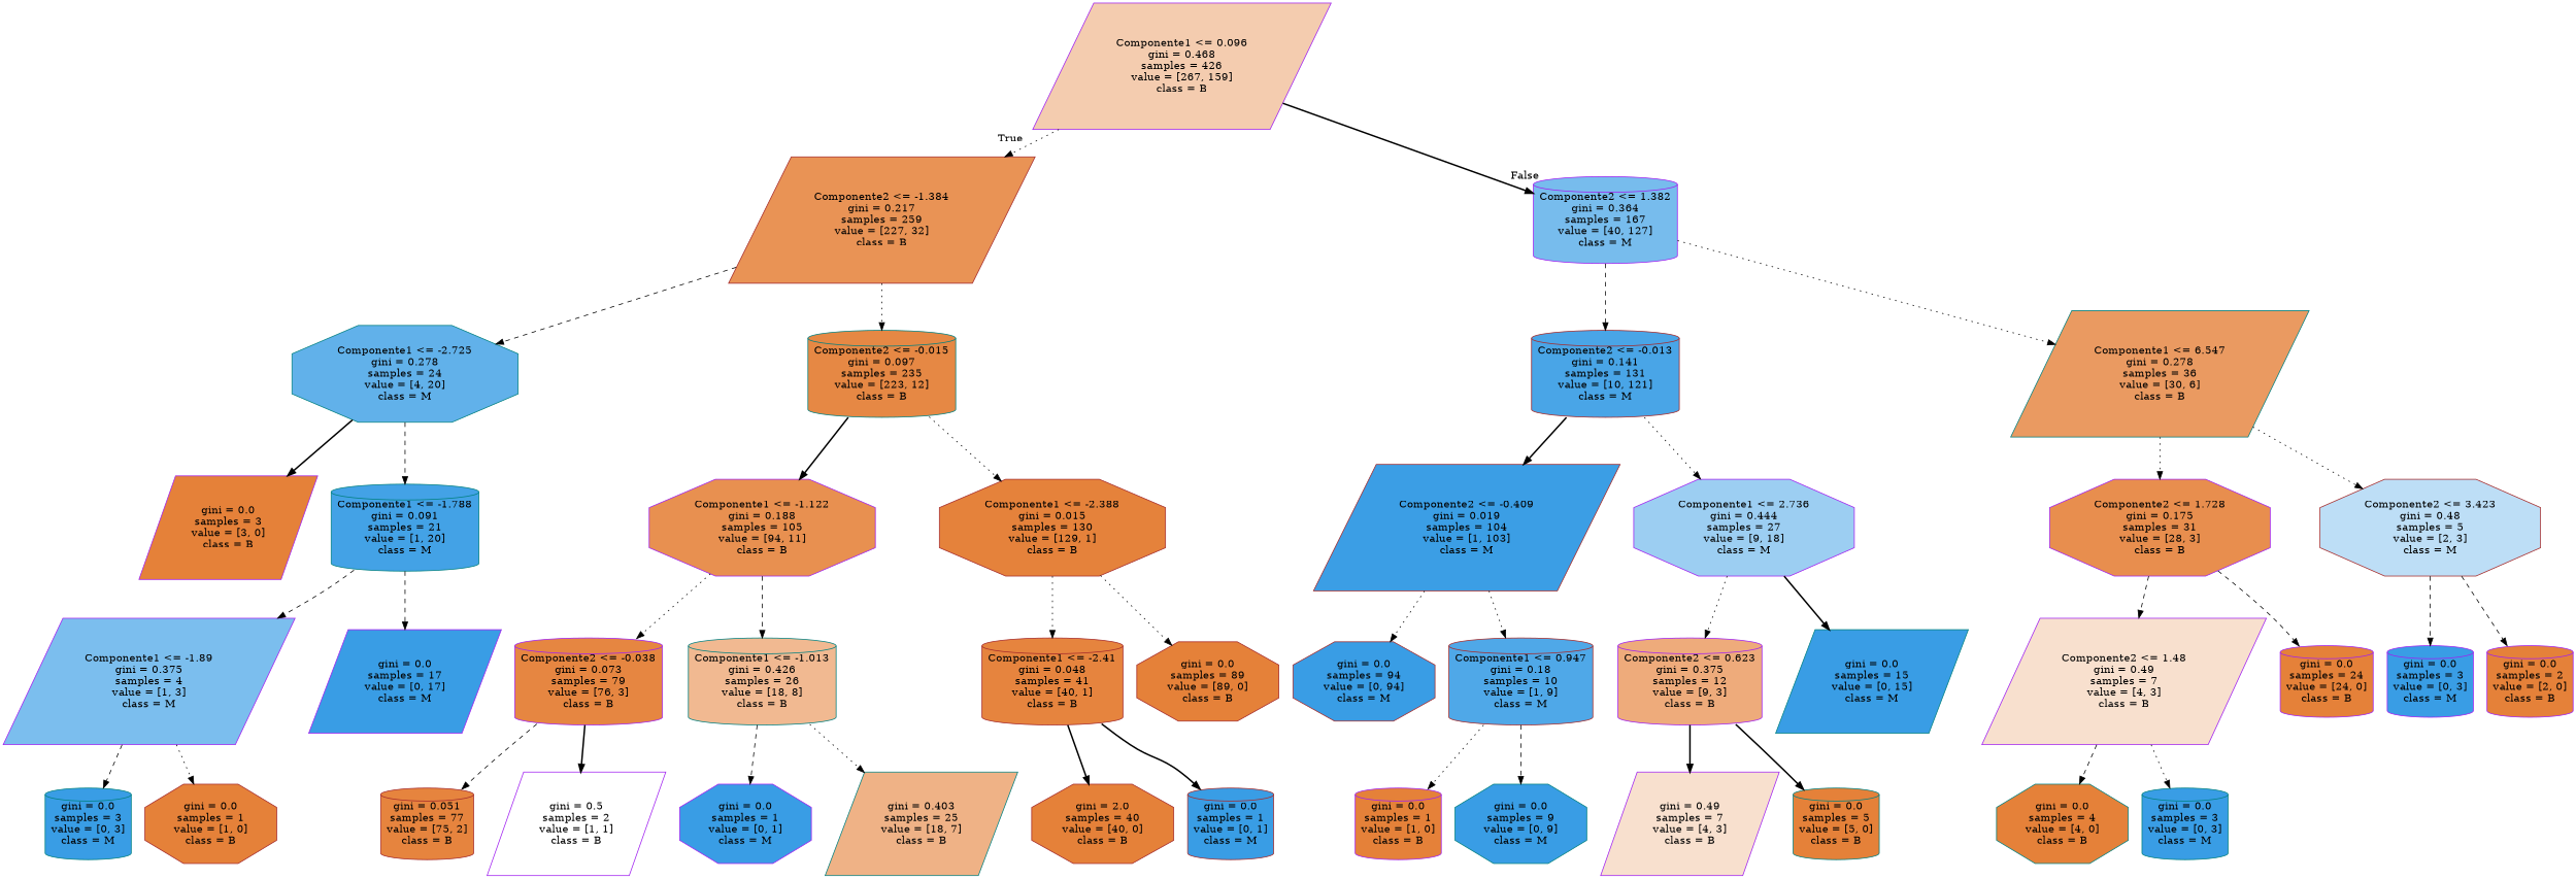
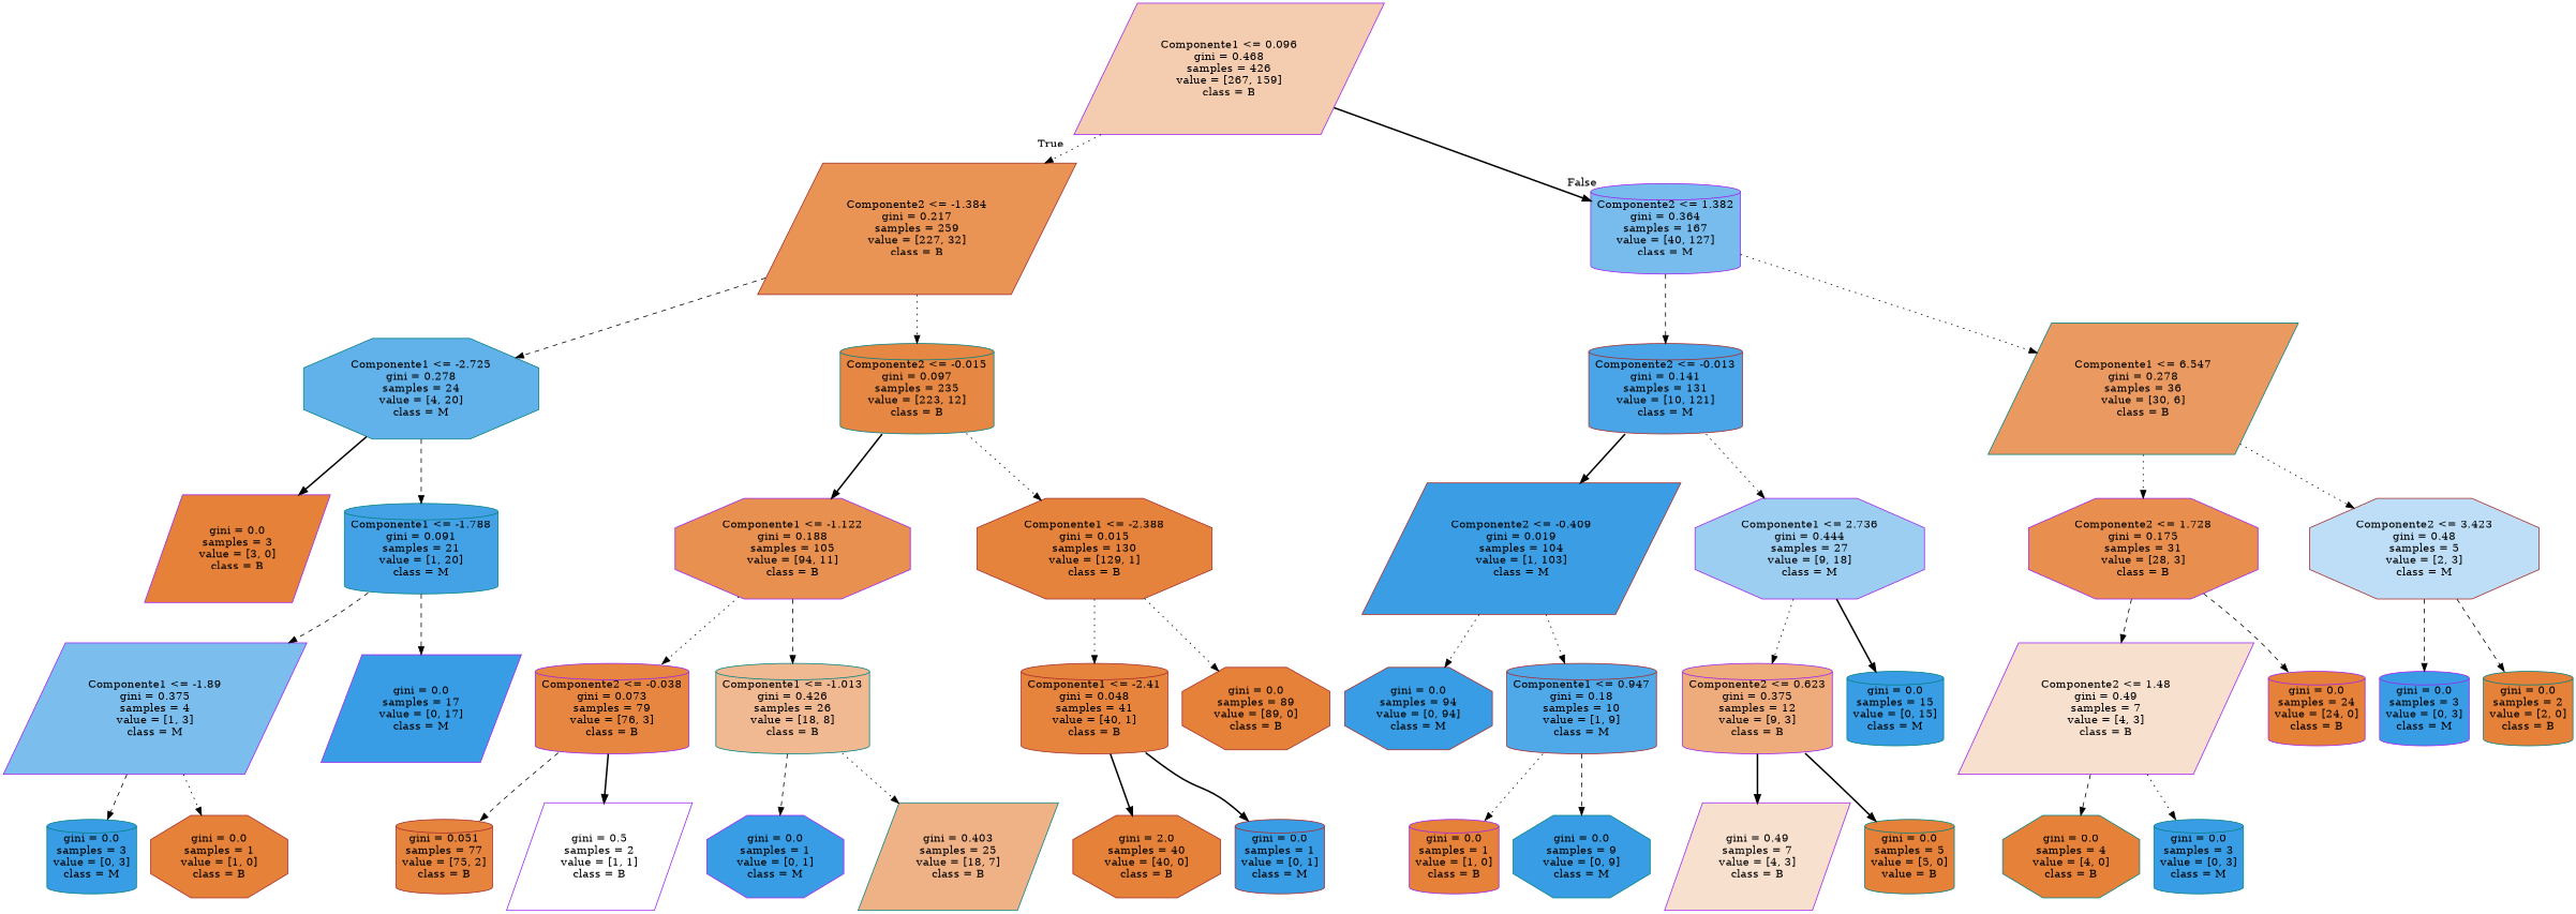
  digraph {
    node [color=purple fillcolor="#e58139" shape=cylinder style=filled]
    edge [style=dotted]
    n1 [fillcolor="#f4ccaf" label="Componente1 <= 0.096\ngini = 0.468\nsamples = 426\nvalue = [267, 159]\nclass = B" shape=parallelogram]
    n2 [color=brown fillcolor="#e99355" label="Componente2 <= -1.384\ngini = 0.217\nsamples = 259\nvalue = [227, 32]\nclass = B" shape=parallelogram]
    n3 [fillcolor="#77bced" label="Componente2 <= 1.382\ngini = 0.364\nsamples = 167\nvalue = [40, 127]\nclass = M"]
    n4 [color=teal fillcolor="#61b1ea" label="Componente1 <= -2.725\ngini = 0.278\nsamples = 24\nvalue = [4, 20]\nclass = M" shape=octagon]
    n5 [color=teal fillcolor="#e68844" label="Componente2 <= -0.015\ngini = 0.097\nsamples = 235\nvalue = [223, 12]\nclass = B"]
    n6 [color=brown fillcolor="#49a5e7" label="Componente2 <= -0.013\ngini = 0.141\nsamples = 131\nvalue = [10, 121]\nclass = M"]
    n7 [color=teal fillcolor="#ea9a61" label="Componente1 <= 6.547\ngini = 0.278\nsamples = 36\nvalue = [30, 6]\nclass = B" shape=parallelogram]
    n8 [label="gini = 0.0\nsamples = 3\nvalue = [3, 0]\nclass = B" shape=parallelogram]
    n9 [color=teal fillcolor="#43a2e6" label="Componente1 <= -1.788\ngini = 0.091\nsamples = 21\nvalue = [1, 20]\nclass = M"]
    n10 [fillcolor="#e89050" label="Componente1 <= -1.122\ngini = 0.188\nsamples = 105\nvalue = [94, 11]\nclass = B" shape=octagon]
    n11 [color=brown fillcolor="#e5823b" label="Componente1 <= -2.388\ngini = 0.015\nsamples = 130\nvalue = [129, 1]\nclass = B" shape=octagon]
    n12 [fillcolor="#7bbeee" label="Componente1 <= -1.89\ngini = 0.375\nsamples = 4\nvalue = [1, 3]\nclass = M" shape=parallelogram]
    n13 [fillcolor="#399de5" label="gini = 0.0\nsamples = 17\nvalue = [0, 17]\nclass = M" shape=parallelogram]
    n14 [color=teal fillcolor="#399de5" label="gini = 0.0\nsamples = 3\nvalue = [0, 3]\nclass = M"]
    n15 [color=brown label="gini = 0.0\nsamples = 1\nvalue = [1, 0]\nclass = B" shape=octagon]
    n16 [fillcolor="#e68641" label="Componente2 <= -0.038\ngini = 0.073\nsamples = 79\nvalue = [76, 3]\nclass = B"]
    n17 [color=teal fillcolor="#f1b991" label="Componente1 <= -1.013\ngini = 0.426\nsamples = 26\nvalue = [18, 8]\nclass = B"]
    n18 [color=brown fillcolor="#e6843e" label="Componente1 <= -2.41\ngini = 0.048\nsamples = 41\nvalue = [40, 1]\nclass = B"]
    n19 [color=brown label="gini = 0.0\nsamples = 89\nvalue = [89, 0]\nclass = B" shape=octagon]
    n20 [color=brown fillcolor="#e6843e" label="gini = 0.051\nsamples = 77\nvalue = [75, 2]\nclass = B"]
    n21 [fillcolor="#ffffff" label="gini = 0.5\nsamples = 2\nvalue = [1, 1]\nclass = B" shape=parallelogram]
    n22 [fillcolor="#399de5" label="gini = 0.0\nsamples = 1\nvalue = [0, 1]\nclass = M" shape=octagon]
    n23 [color=teal fillcolor="#efb286" label="gini = 0.403\nsamples = 25\nvalue = [18, 7]\nclass = B" shape=parallelogram]
    n24 [color=brown label="gini = 2.0\nsamples = 40\nvalue = [40, 0]\nclass = B" shape=octagon]
    n25 [color=brown fillcolor="#399de5" label="gini = 0.0\nsamples = 1\nvalue = [0, 1]\nclass = M"]
    n26 [color=brown fillcolor="#3b9ee5" label="Componente2 <= -0.409\ngini = 0.019\nsamples = 104\nvalue = [1, 103]\nclass = M" shape=parallelogram]
    n27 [fillcolor="#9ccef2" label="Componente1 <= 2.736\ngini = 0.444\nsamples = 27\nvalue = [9, 18]\nclass = M" shape=octagon]
    n28 [fillcolor="#e88e4e" label="Componente2 <= 1.728\ngini = 0.175\nsamples = 31\nvalue = [28, 3]\nclass = B" shape=octagon]
    n29 [color=brown fillcolor="#bddef6" label="Componente2 <= 3.423\ngini = 0.48\nsamples = 5\nvalue = [2, 3]\nclass = M" shape=octagon]
    n30 [color=brown fillcolor="#399de5" label="gini = 0.0\nsamples = 94\nvalue = [0, 94]\nclass = M" shape=octagon]
    n31 [color=brown fillcolor="#4fa8e8" label="Componente1 <= 0.947\ngini = 0.18\nsamples = 10\nvalue = [1, 9]\nclass = M"]
    n32 [fillcolor="#eeab7b" label="Componente2 <= 0.623\ngini = 0.375\nsamples = 12\nvalue = [9, 3]\nclass = B"]
-   n33 [color=teal fillcolor="#399de5" label="gini = 0.0\nsamples = 15\nvalue = [0, 15]\nclass = M" shape=parallelogram]
+   n33 [color=teal fillcolor="#399de5" label="gini = 0.0\nsamples = 15\nvalue = [0, 15]\nclass = M"]
    n34 [label="gini = 0.0\nsamples = 1\nvalue = [1, 0]\nclass = B"]
    n35 [color=teal fillcolor="#399de5" label="gini = 0.0\nsamples = 9\nvalue = [0, 9]\nclass = M" shape=octagon]
    n36 [fillcolor="#f8e0ce" label="gini = 0.49\nsamples = 7\nvalue = [4, 3]\nclass = B" shape=parallelogram]
-   n37 [color=teal label="gini = 0.0\nsamples = 5\nvalue = [5, 0]\nclass = B"]
+   n37 [color=teal label="gini = 0.0\nsamples = 5\nvalue = [5, 0]\nvalue = B"]
    n38 [fillcolor="#f8e0ce" label="Componente2 <= 1.48\ngini = 0.49\nsamples = 7\nvalue = [4, 3]\nclass = B" shape=parallelogram]
    n39 [label="gini = 0.0\nsamples = 24\nvalue = [24, 0]\nclass = B"]
    n40 [fillcolor="#399de5" label="gini = 0.0\nsamples = 3\nvalue = [0, 3]\nclass = M"]
-   n41 [label="gini = 0.0\nsamples = 2\nvalue = [2, 0]\nclass = B"]
+   n41 [color=teal label="gini = 0.0\nsamples = 2\nvalue = [2, 0]\nclass = B"]
    n42 [color=teal label="gini = 0.0\nsamples = 4\nvalue = [4, 0]\nclass = B" shape=octagon]
    n43 [color=teal fillcolor="#399de5" label="gini = 0.0\nsamples = 3\nvalue = [0, 3]\nclass = M"]
    n1 -> n2 [headlabel=True labelangle=45 labeldistance=2.5]
    n1 -> n3 [headlabel=False labelangle=-45 labeldistance=2.5 style=bold]
    n2 -> n4 [style=dashed]
    n2 -> n5
    n3 -> n6 [style=dashed]
    n3 -> n7
    n4 -> n8 [style=bold]
    n4 -> n9 [style=dashed]
    n5 -> n10 [style=bold]
    n5 -> n11
    n6 -> n26 [style=bold]
    n6 -> n27
    n7 -> n28
    n7 -> n29
    n9 -> n12 [style=dashed]
    n9 -> n13 [style=dashed]
    n10 -> n16
    n10 -> n17 [style=dashed]
    n11 -> n18
    n11 -> n19
    n12 -> n14 [style=dashed]
    n12 -> n15
    n16 -> n20 [style=dashed]
    n16 -> n21 [style=bold]
    n17 -> n22 [style=dashed]
    n17 -> n23
    n18 -> n24 [style=bold]
    n18 -> n25 [style=bold]
    n26 -> n30
    n26 -> n31
    n27 -> n32
    n27 -> n33 [style=bold]
    n28 -> n38 [style=dashed]
    n28 -> n39 [style=dashed]
    n29 -> n40 [style=dashed]
    n29 -> n41 [style=dashed]
    n31 -> n34
    n31 -> n35 [style=dashed]
    n32 -> n36 [style=bold]
    n32 -> n37 [style=bold]
    n38 -> n42 [style=dashed]
    n38 -> n43
  }
